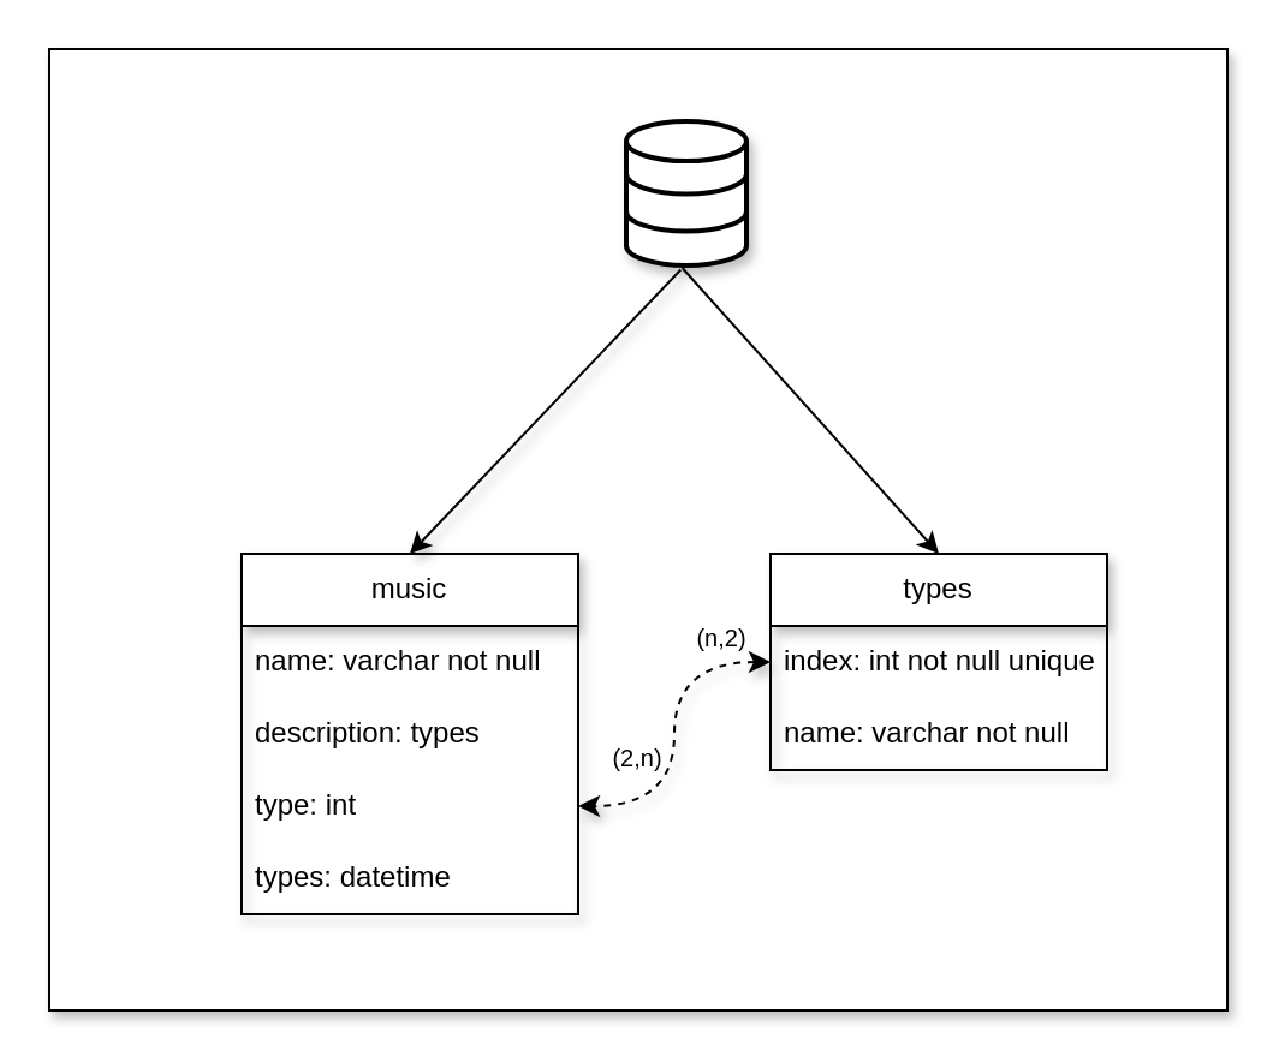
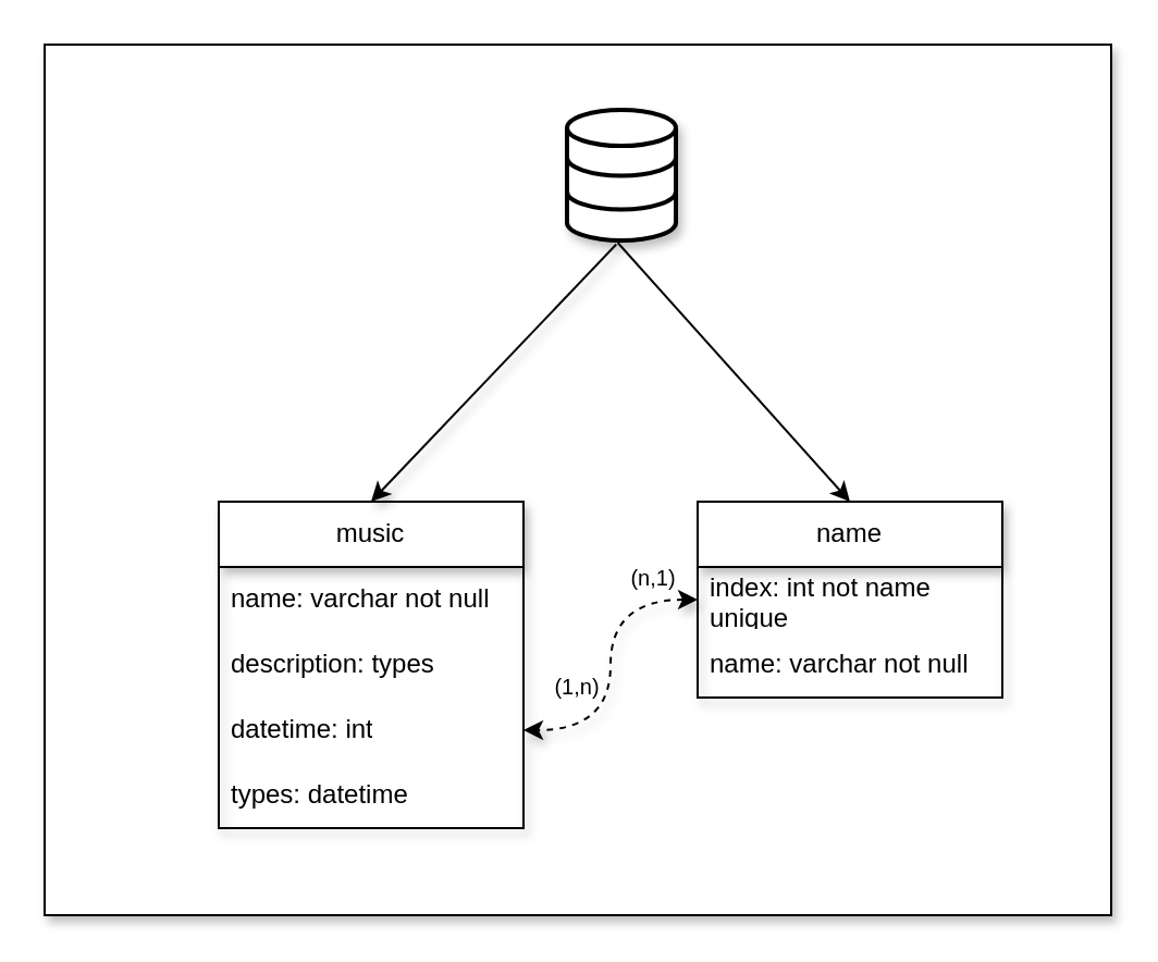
  <mxCell id="0" />
  <mxCell id="1" parent="0" />
  <mxCell id="2" value="" style="rounded=0;whiteSpace=wrap;html=1;shadow=1;" parent="1" vertex="1"><mxGeometry x="20" y="20" width="490" height="400" as="geometry" /></mxCell>
  <mxCell id="3" value="" style="html=1;verticalLabelPosition=bottom;align=center;labelBackgroundColor=#ffffff;verticalAlign=top;strokeWidth=2;strokeColor=#000000;shadow=1;dashed=0;shape=mxgraph.ios7.icons.data;" parent="1" vertex="1"><mxGeometry x="260" y="50" width="50" height="60" as="geometry" /></mxCell>
  <mxCell id="4" value="music" style="swimlane;fontStyle=0;childLayout=stackLayout;horizontal=1;startSize=30;horizontalStack=0;resizeParent=1;resizeParentMax=0;resizeLast=0;collapsible=1;marginBottom=0;whiteSpace=wrap;html=1;glass=0;rounded=0;shadow=1;" parent="1" vertex="1"><mxGeometry x="100" y="230" width="140" height="150" as="geometry" /></mxCell>
  <mxCell id="5" value="name: varchar not null" style="text;strokeColor=none;fillColor=none;align=left;verticalAlign=middle;spacingLeft=4;spacingRight=4;overflow=hidden;points=[[0,0.5],[1,0.5]];portConstraint=eastwest;rotatable=0;whiteSpace=wrap;html=1;" parent="4" vertex="1"><mxGeometry y="30" width="140" height="30" as="geometry" /></mxCell>
  <mxCell id="6" value="description: types" style="text;strokeColor=none;fillColor=none;align=left;verticalAlign=middle;spacingLeft=4;spacingRight=4;overflow=hidden;points=[[0,0.5],[1,0.5]];portConstraint=eastwest;rotatable=0;whiteSpace=wrap;html=1;" parent="4" vertex="1"><mxGeometry y="60" width="140" height="30" as="geometry" /></mxCell>
- <mxCell id="7" value="type: int" style="text;strokeColor=none;fillColor=none;align=left;verticalAlign=middle;spacingLeft=4;spacingRight=4;overflow=hidden;points=[[0,0.5],[1,0.5]];portConstraint=eastwest;rotatable=0;whiteSpace=wrap;html=1;" parent="4" vertex="1"><mxGeometry y="90" width="140" height="30" as="geometry" /></mxCell>
+ <mxCell id="7" value="datetime: int" style="text;strokeColor=none;fillColor=none;align=left;verticalAlign=middle;spacingLeft=4;spacingRight=4;overflow=hidden;points=[[0,0.5],[1,0.5]];portConstraint=eastwest;rotatable=0;whiteSpace=wrap;html=1;" parent="4" vertex="1"><mxGeometry y="90" width="140" height="30" as="geometry" /></mxCell>
  <mxCell id="8" value="types: datetime" style="text;strokeColor=none;fillColor=none;align=left;verticalAlign=middle;spacingLeft=4;spacingRight=4;overflow=hidden;points=[[0,0.5],[1,0.5]];portConstraint=eastwest;rotatable=0;whiteSpace=wrap;html=1;" parent="4" vertex="1"><mxGeometry y="120" width="140" height="30" as="geometry" /></mxCell>
  <mxCell id="9" value="" style="endArrow=classic;html=1;rounded=0;exitX=0.453;exitY=1.029;exitDx=0;exitDy=0;exitPerimeter=0;entryX=0.5;entryY=0;entryDx=0;entryDy=0;shadow=1;" parent="1" source="3" target="4" edge="1"><mxGeometry width="50" height="50" relative="1" as="geometry"><mxPoint x="230" y="210" as="sourcePoint" /><mxPoint x="280" y="160" as="targetPoint" /></mxGeometry></mxCell>
- <mxCell id="10" value="types" style="swimlane;fontStyle=0;childLayout=stackLayout;horizontal=1;startSize=30;horizontalStack=0;resizeParent=1;resizeParentMax=0;resizeLast=0;collapsible=1;marginBottom=0;whiteSpace=wrap;html=1;shadow=1;" parent="1" vertex="1"><mxGeometry x="320" y="230" width="140" height="90" as="geometry" /></mxCell>
- <mxCell id="11" value="index: int not null unique" style="text;strokeColor=none;fillColor=none;align=left;verticalAlign=middle;spacingLeft=4;spacingRight=4;overflow=hidden;points=[[0,0.5],[1,0.5]];portConstraint=eastwest;rotatable=0;whiteSpace=wrap;html=1;" parent="10" vertex="1"><mxGeometry y="30" width="140" height="30" as="geometry" /></mxCell>
+ <mxCell id="10" value="name" style="swimlane;fontStyle=0;childLayout=stackLayout;horizontal=1;startSize=30;horizontalStack=0;resizeParent=1;resizeParentMax=0;resizeLast=0;collapsible=1;marginBottom=0;whiteSpace=wrap;html=1;shadow=1;" parent="1" vertex="1"><mxGeometry x="320" y="230" width="140" height="90" as="geometry" /></mxCell>
+ <mxCell id="11" value="index: int not name unique" style="text;strokeColor=none;fillColor=none;align=left;verticalAlign=middle;spacingLeft=4;spacingRight=4;overflow=hidden;points=[[0,0.5],[1,0.5]];portConstraint=eastwest;rotatable=0;whiteSpace=wrap;html=1;" parent="10" vertex="1"><mxGeometry y="30" width="140" height="30" as="geometry" /></mxCell>
  <mxCell id="12" value="name: varchar not null" style="text;strokeColor=none;fillColor=none;align=left;verticalAlign=middle;spacingLeft=4;spacingRight=4;overflow=hidden;points=[[0,0.5],[1,0.5]];portConstraint=eastwest;rotatable=0;whiteSpace=wrap;html=1;" parent="10" vertex="1"><mxGeometry y="60" width="140" height="30" as="geometry" /></mxCell>
  <mxCell id="13" value="" style="endArrow=classic;html=1;rounded=0;exitX=0;exitY=0.5;exitDx=0;exitDy=0;entryX=1;entryY=0.5;entryDx=0;entryDy=0;edgeStyle=orthogonalEdgeStyle;curved=1;flowAnimation=0;shadow=1;startArrow=classic;startFill=1;dashed=1;" parent="1" source="11" target="7" edge="1"><mxGeometry width="50" height="50" relative="1" as="geometry"><mxPoint x="560" y="270" as="sourcePoint" /><mxPoint x="610" y="220" as="targetPoint" /></mxGeometry></mxCell>
- <mxCell id="14" value="&lt;span style=&quot;font-size: 10px;&quot;&gt;(n,2)&lt;/span&gt;" style="text;html=1;align=center;verticalAlign=middle;whiteSpace=wrap;rounded=0;" parent="1" vertex="1"><mxGeometry x="270" y="250" width="60" height="30" as="geometry" /></mxCell>
- <mxCell id="15" value="&lt;span style=&quot;font-size: 10px;&quot;&gt;(2,n)&lt;/span&gt;" style="text;html=1;align=center;verticalAlign=middle;whiteSpace=wrap;rounded=0;" parent="1" vertex="1"><mxGeometry x="235" y="300" width="60" height="30" as="geometry" /></mxCell>
+ <mxCell id="14" value="&lt;span style=&quot;font-size: 10px;&quot;&gt;(n,1)&lt;/span&gt;" style="text;html=1;align=center;verticalAlign=middle;whiteSpace=wrap;rounded=0;" parent="1" vertex="1"><mxGeometry x="270" y="250" width="60" height="30" as="geometry" /></mxCell>
+ <mxCell id="15" value="&lt;span style=&quot;font-size: 10px;&quot;&gt;(1,n)&lt;/span&gt;" style="text;html=1;align=center;verticalAlign=middle;whiteSpace=wrap;rounded=0;" parent="1" vertex="1"><mxGeometry x="235" y="300" width="60" height="30" as="geometry" /></mxCell>
  <mxCell id="16" value="" style="endArrow=classic;html=1;rounded=0;entryX=0.5;entryY=0;entryDx=0;entryDy=0;exitX=0.466;exitY=1.017;exitDx=0;exitDy=0;exitPerimeter=0;" parent="1" source="3" target="10" edge="1"><mxGeometry width="50" height="50" relative="1" as="geometry"><mxPoint x="580" y="200" as="sourcePoint" /><mxPoint x="630" y="150" as="targetPoint" /></mxGeometry></mxCell>
